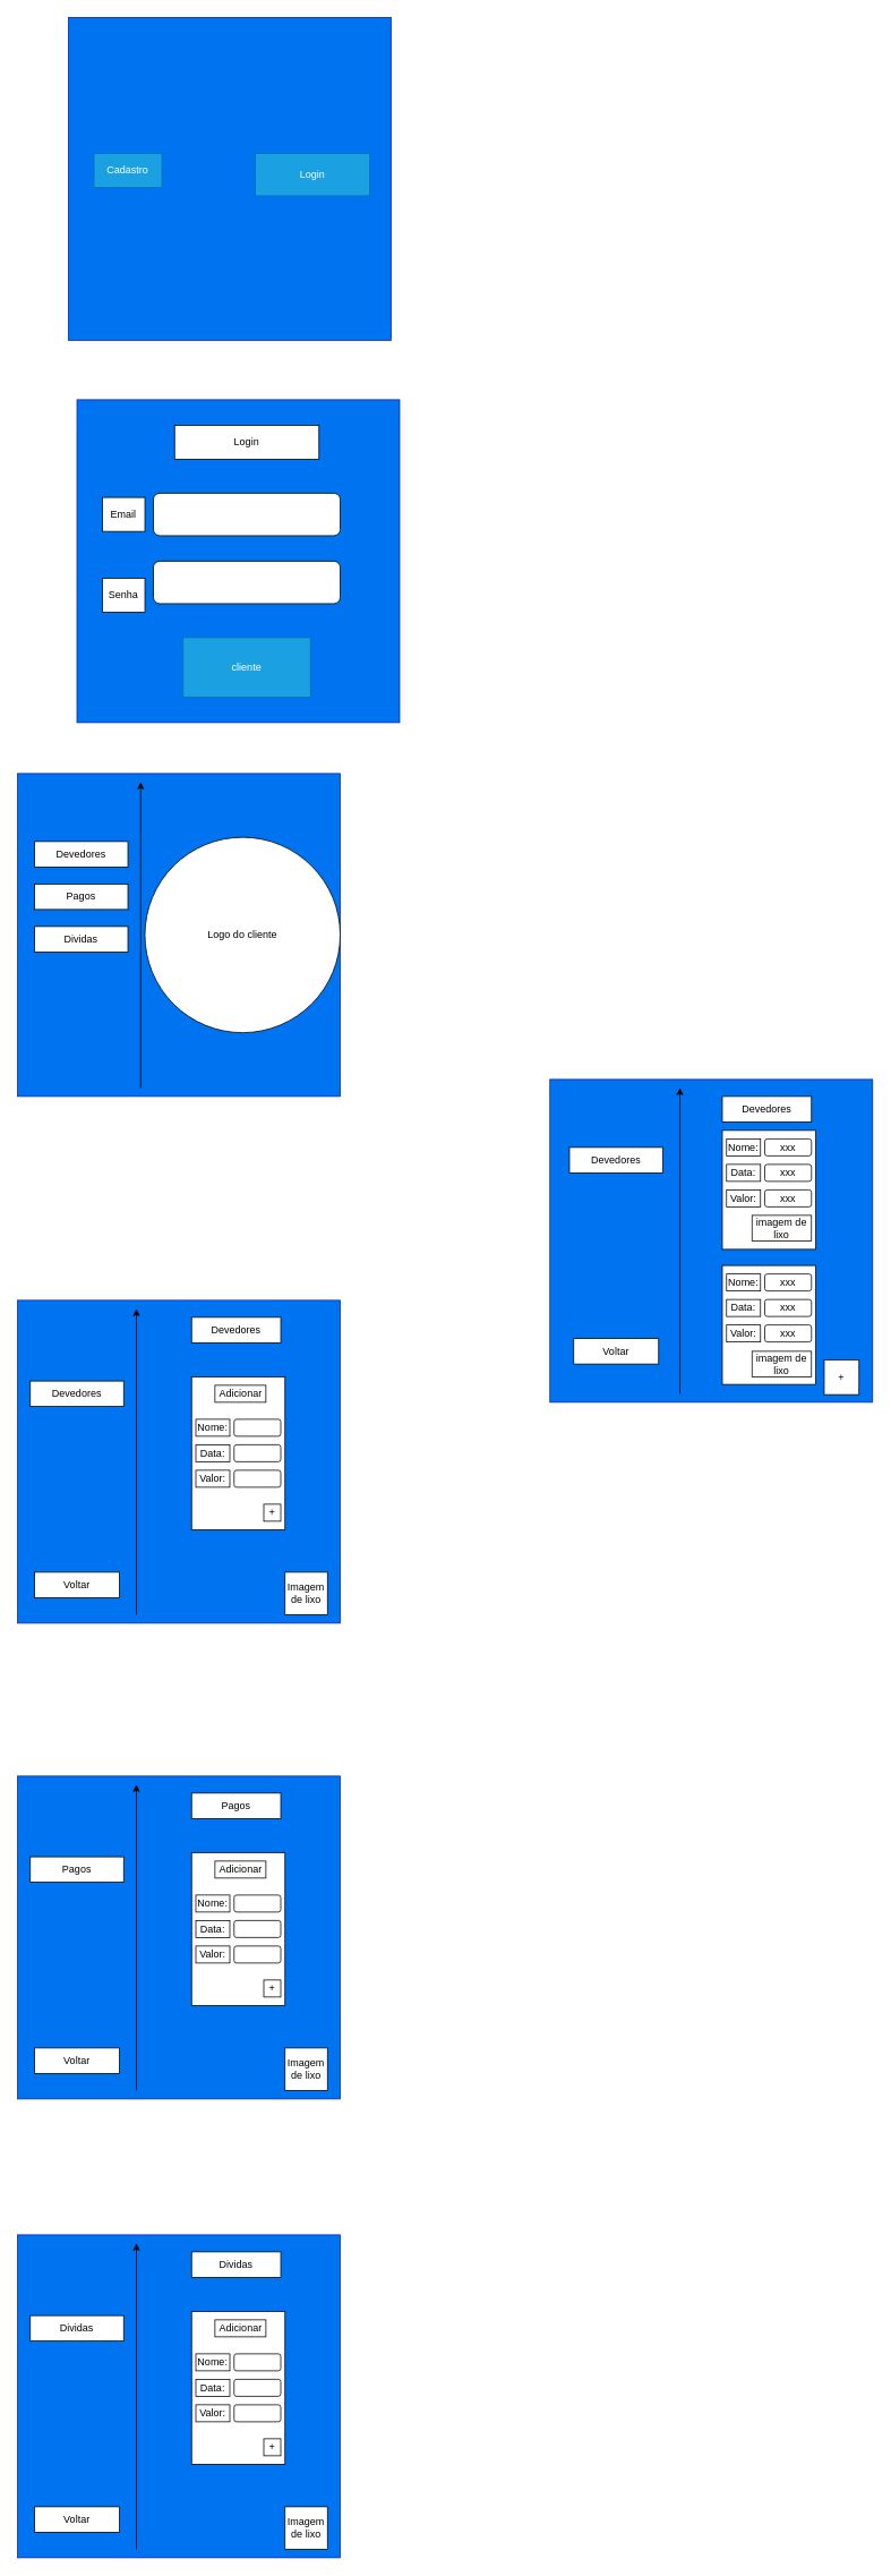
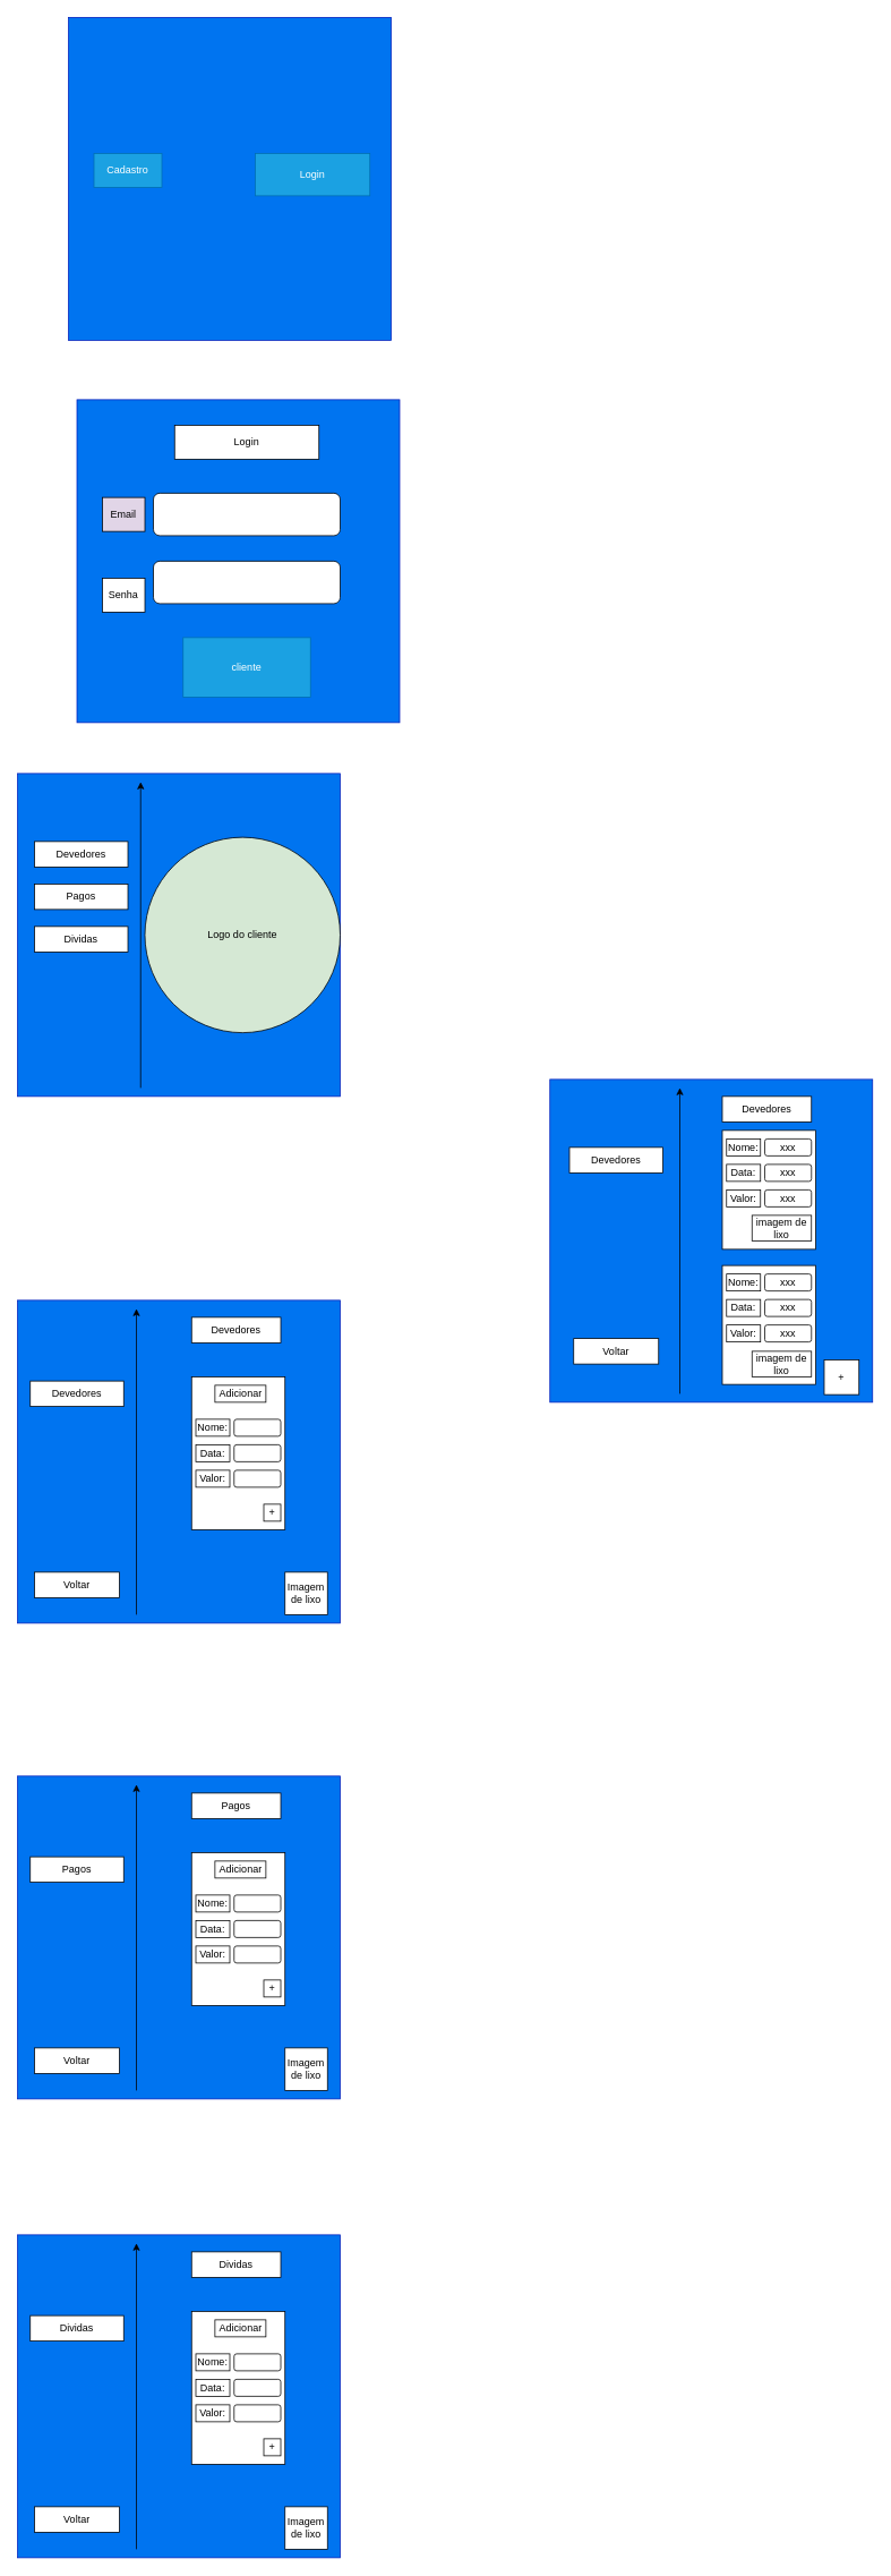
  <mxCell id="0" />
  <mxCell id="1" parent="0" />
  <mxCell id="2" value="" style="whiteSpace=wrap;html=1;aspect=fixed;fillColor=#0074f0;fontColor=#ffffff;strokeColor=#001DBC;" vertex="1" parent="1"><mxGeometry x="90" y="470" width="380" height="380" as="geometry" /></mxCell>
  <mxCell id="3" value="" style="rounded=1;whiteSpace=wrap;html=1;" vertex="1" parent="1"><mxGeometry x="180" y="580" width="220" height="50" as="geometry" /></mxCell>
  <mxCell id="4" value="" style="rounded=1;whiteSpace=wrap;html=1;" vertex="1" parent="1"><mxGeometry x="180" y="660" width="220" height="50" as="geometry" /></mxCell>
  <mxCell id="5" value="Login&lt;span style=&quot;color: rgba(0, 0, 0, 0); font-family: monospace; font-size: 0px; text-align: start; text-wrap: nowrap;&quot;&gt;%3CmxGraphModel%3E%3Croot%3E%3CmxCell%20id%3D%220%22%2F%3E%3CmxCell%20id%3D%221%22%20parent%3D%220%22%2F%3E%3CmxCell%20id%3D%222%22%20value%3D%22%22%20style%3D%22rounded%3D1%3BwhiteSpace%3Dwrap%3Bhtml%3D1%3B%22%20vertex%3D%221%22%20parent%3D%221%22%3E%3CmxGeometry%20x%3D%22360%22%20y%3D%22240%22%20width%3D%22220%22%20height%3D%2250%22%20as%3D%22geometry%22%2F%3E%3C%2FmxCell%3E%3C%2Froot%3E%3C%2FmxGraphModel%3E&lt;/span&gt;" style="rounded=0;whiteSpace=wrap;html=1;" vertex="1" parent="1"><mxGeometry x="205" y="500" width="170" height="40" as="geometry" /></mxCell>
  <mxCell id="6" value="Senha" style="rounded=0;whiteSpace=wrap;html=1;" vertex="1" parent="1"><mxGeometry x="120" y="680" width="50" height="40" as="geometry" /></mxCell>
- <mxCell id="7" value="Email" style="rounded=0;whiteSpace=wrap;html=1;" vertex="1" parent="1"><mxGeometry x="120" y="585" width="50" height="40" as="geometry" /></mxCell>
+ <mxCell id="7" value="Email" style="rounded=0;whiteSpace=wrap;html=1;fillColor=#e1d5e7;" vertex="1" parent="1"><mxGeometry x="120" y="585" width="50" height="40" as="geometry" /></mxCell>
  <mxCell id="8" value="cliente" style="rounded=0;whiteSpace=wrap;html=1;fillColor=#1ba1e2;fontColor=#ffffff;strokeColor=#006EAF;" vertex="1" parent="1"><mxGeometry x="215" y="750" width="150" height="70" as="geometry" /></mxCell>
  <mxCell id="9" value="" style="whiteSpace=wrap;html=1;aspect=fixed;fillColor=#0074f0;fontColor=#ffffff;strokeColor=#001DBC;" vertex="1" parent="1"><mxGeometry x="80" y="20" width="380" height="380" as="geometry" /></mxCell>
  <mxCell id="10" value="Cadastro" style="rounded=0;whiteSpace=wrap;html=1;fillColor=#1ba1e2;fontColor=#ffffff;strokeColor=#006EAF;" vertex="1" parent="1"><mxGeometry x="110" y="180" width="80" height="40" as="geometry" /></mxCell>
  <mxCell id="11" value="Login" style="rounded=0;whiteSpace=wrap;html=1;fillColor=#1ba1e2;fontColor=#ffffff;strokeColor=#006EAF;" vertex="1" parent="1"><mxGeometry x="300" y="180" width="135" height="50" as="geometry" /></mxCell>
  <mxCell id="12" value="" style="whiteSpace=wrap;html=1;aspect=fixed;fillColor=#0074f0;fontColor=#ffffff;strokeColor=#001DBC;" vertex="1" parent="1"><mxGeometry x="20" y="910" width="380" height="380" as="geometry" /></mxCell>
  <mxCell id="13" style="edgeStyle=orthogonalEdgeStyle;rounded=0;orthogonalLoop=1;jettySize=auto;html=1;" edge="1" parent="1"><mxGeometry relative="1" as="geometry"><mxPoint x="165" y="1280" as="sourcePoint" /><mxPoint x="165" y="920" as="targetPoint" /></mxGeometry></mxCell>
  <mxCell id="14" value="Devedores" style="rounded=0;whiteSpace=wrap;html=1;" vertex="1" parent="1"><mxGeometry x="40" y="990" width="110" height="30" as="geometry" /></mxCell>
  <mxCell id="15" value="Pagos" style="rounded=0;whiteSpace=wrap;html=1;" vertex="1" parent="1"><mxGeometry x="40" y="1040" width="110" height="30" as="geometry" /></mxCell>
  <mxCell id="16" value="Dividas" style="rounded=0;whiteSpace=wrap;html=1;" vertex="1" parent="1"><mxGeometry x="40" y="1090" width="110" height="30" as="geometry" /></mxCell>
- <mxCell id="17" value="Logo do cliente" style="ellipse;whiteSpace=wrap;html=1;aspect=fixed;" vertex="1" parent="1"><mxGeometry x="170" y="985" width="230" height="230" as="geometry" /></mxCell>
+ <mxCell id="17" value="Logo do cliente" style="ellipse;whiteSpace=wrap;html=1;aspect=fixed;fillColor=#d5e8d4;" vertex="1" parent="1"><mxGeometry x="170" y="985" width="230" height="230" as="geometry" /></mxCell>
  <mxCell id="18" value="" style="whiteSpace=wrap;html=1;aspect=fixed;fillColor=#0074f0;fontColor=#ffffff;strokeColor=#001DBC;" vertex="1" parent="1"><mxGeometry x="20" y="1530" width="380" height="380" as="geometry" /></mxCell>
  <mxCell id="19" value="Devedores" style="rounded=0;whiteSpace=wrap;html=1;" vertex="1" parent="1"><mxGeometry x="225" y="1550" width="105" height="30" as="geometry" /></mxCell>
  <mxCell id="20" value="" style="rounded=0;whiteSpace=wrap;html=1;" vertex="1" parent="1"><mxGeometry x="225" y="1620" width="110" height="180" as="geometry" /></mxCell>
  <mxCell id="21" value="Adicionar" style="rounded=0;whiteSpace=wrap;html=1;" vertex="1" parent="1"><mxGeometry x="252.5" y="1630" width="60" height="20" as="geometry" /></mxCell>
  <mxCell id="22" value="Nome:" style="rounded=0;whiteSpace=wrap;html=1;" vertex="1" parent="1"><mxGeometry x="230" y="1670" width="40" height="20" as="geometry" /></mxCell>
  <mxCell id="23" value="" style="rounded=1;whiteSpace=wrap;html=1;" vertex="1" parent="1"><mxGeometry x="275" y="1670" width="55" height="20" as="geometry" /></mxCell>
  <mxCell id="24" value="Data:" style="rounded=0;whiteSpace=wrap;html=1;" vertex="1" parent="1"><mxGeometry x="230" y="1700" width="40" height="20" as="geometry" /></mxCell>
  <mxCell id="25" value="" style="rounded=1;whiteSpace=wrap;html=1;" vertex="1" parent="1"><mxGeometry x="275" y="1700" width="55" height="20" as="geometry" /></mxCell>
  <mxCell id="26" value="Valor:" style="rounded=0;whiteSpace=wrap;html=1;" vertex="1" parent="1"><mxGeometry x="230" y="1730" width="40" height="20" as="geometry" /></mxCell>
  <mxCell id="27" value="" style="rounded=1;whiteSpace=wrap;html=1;" vertex="1" parent="1"><mxGeometry x="275" y="1730" width="55" height="20" as="geometry" /></mxCell>
  <mxCell id="28" value="+" style="whiteSpace=wrap;html=1;aspect=fixed;" vertex="1" parent="1"><mxGeometry x="310" y="1770" width="20" height="20" as="geometry" /></mxCell>
  <mxCell id="29" value="Imagem de lixo" style="whiteSpace=wrap;html=1;aspect=fixed;" vertex="1" parent="1"><mxGeometry x="335" y="1850" width="50" height="50" as="geometry" /></mxCell>
  <mxCell id="30" style="edgeStyle=orthogonalEdgeStyle;rounded=0;orthogonalLoop=1;jettySize=auto;html=1;" edge="1" parent="1"><mxGeometry relative="1" as="geometry"><mxPoint x="160" y="1900" as="sourcePoint" /><mxPoint x="160" y="1540" as="targetPoint" /></mxGeometry></mxCell>
  <mxCell id="31" value="Voltar" style="rounded=0;whiteSpace=wrap;html=1;" vertex="1" parent="1"><mxGeometry x="40" y="1850" width="100" height="30" as="geometry" /></mxCell>
  <mxCell id="32" value="Devedores" style="rounded=0;whiteSpace=wrap;html=1;" vertex="1" parent="1"><mxGeometry x="35" y="1625" width="110" height="30" as="geometry" /></mxCell>
  <mxCell id="33" value="" style="whiteSpace=wrap;html=1;aspect=fixed;fillColor=#0074f0;fontColor=#ffffff;strokeColor=#001DBC;" vertex="1" parent="1"><mxGeometry x="20" y="2090" width="380" height="380" as="geometry" /></mxCell>
  <mxCell id="34" value="Pagos" style="rounded=0;whiteSpace=wrap;html=1;" vertex="1" parent="1"><mxGeometry x="225" y="2110" width="105" height="30" as="geometry" /></mxCell>
  <mxCell id="35" value="" style="rounded=0;whiteSpace=wrap;html=1;" vertex="1" parent="1"><mxGeometry x="225" y="2180" width="110" height="180" as="geometry" /></mxCell>
  <mxCell id="36" value="Adicionar" style="rounded=0;whiteSpace=wrap;html=1;" vertex="1" parent="1"><mxGeometry x="252.5" y="2190" width="60" height="20" as="geometry" /></mxCell>
  <mxCell id="37" value="Nome:" style="rounded=0;whiteSpace=wrap;html=1;" vertex="1" parent="1"><mxGeometry x="230" y="2230" width="40" height="20" as="geometry" /></mxCell>
  <mxCell id="38" value="" style="rounded=1;whiteSpace=wrap;html=1;" vertex="1" parent="1"><mxGeometry x="275" y="2230" width="55" height="20" as="geometry" /></mxCell>
  <mxCell id="39" value="Data:" style="rounded=0;whiteSpace=wrap;html=1;" vertex="1" parent="1"><mxGeometry x="230" y="2260" width="40" height="20" as="geometry" /></mxCell>
  <mxCell id="40" value="" style="rounded=1;whiteSpace=wrap;html=1;" vertex="1" parent="1"><mxGeometry x="275" y="2260" width="55" height="20" as="geometry" /></mxCell>
  <mxCell id="41" value="Valor:" style="rounded=0;whiteSpace=wrap;html=1;" vertex="1" parent="1"><mxGeometry x="230" y="2290" width="40" height="20" as="geometry" /></mxCell>
  <mxCell id="42" value="" style="rounded=1;whiteSpace=wrap;html=1;" vertex="1" parent="1"><mxGeometry x="275" y="2290" width="55" height="20" as="geometry" /></mxCell>
  <mxCell id="43" value="+" style="whiteSpace=wrap;html=1;aspect=fixed;" vertex="1" parent="1"><mxGeometry x="310" y="2330" width="20" height="20" as="geometry" /></mxCell>
  <mxCell id="44" value="Imagem de lixo" style="whiteSpace=wrap;html=1;aspect=fixed;" vertex="1" parent="1"><mxGeometry x="335" y="2410" width="50" height="50" as="geometry" /></mxCell>
  <mxCell id="45" style="edgeStyle=orthogonalEdgeStyle;rounded=0;orthogonalLoop=1;jettySize=auto;html=1;" edge="1" parent="1"><mxGeometry relative="1" as="geometry"><mxPoint x="160" y="2460" as="sourcePoint" /><mxPoint x="160" y="2100" as="targetPoint" /></mxGeometry></mxCell>
  <mxCell id="46" value="Voltar" style="rounded=0;whiteSpace=wrap;html=1;" vertex="1" parent="1"><mxGeometry x="40" y="2410" width="100" height="30" as="geometry" /></mxCell>
  <mxCell id="47" value="Pagos" style="rounded=0;whiteSpace=wrap;html=1;" vertex="1" parent="1"><mxGeometry x="35" y="2185" width="110" height="30" as="geometry" /></mxCell>
  <mxCell id="48" value="" style="whiteSpace=wrap;html=1;aspect=fixed;fillColor=#0074f0;fontColor=#ffffff;strokeColor=#001DBC;" vertex="1" parent="1"><mxGeometry x="20" y="2630" width="380" height="380" as="geometry" /></mxCell>
  <mxCell id="49" value="Dividas" style="rounded=0;whiteSpace=wrap;html=1;" vertex="1" parent="1"><mxGeometry x="225" y="2650" width="105" height="30" as="geometry" /></mxCell>
  <mxCell id="50" value="" style="rounded=0;whiteSpace=wrap;html=1;" vertex="1" parent="1"><mxGeometry x="225" y="2720" width="110" height="180" as="geometry" /></mxCell>
  <mxCell id="51" value="Adicionar" style="rounded=0;whiteSpace=wrap;html=1;" vertex="1" parent="1"><mxGeometry x="252.5" y="2730" width="60" height="20" as="geometry" /></mxCell>
  <mxCell id="52" value="Nome:" style="rounded=0;whiteSpace=wrap;html=1;" vertex="1" parent="1"><mxGeometry x="230" y="2770" width="40" height="20" as="geometry" /></mxCell>
  <mxCell id="53" value="" style="rounded=1;whiteSpace=wrap;html=1;" vertex="1" parent="1"><mxGeometry x="275" y="2770" width="55" height="20" as="geometry" /></mxCell>
  <mxCell id="54" value="Data:" style="rounded=0;whiteSpace=wrap;html=1;" vertex="1" parent="1"><mxGeometry x="230" y="2800" width="40" height="20" as="geometry" /></mxCell>
  <mxCell id="55" value="" style="rounded=1;whiteSpace=wrap;html=1;" vertex="1" parent="1"><mxGeometry x="275" y="2800" width="55" height="20" as="geometry" /></mxCell>
  <mxCell id="56" value="Valor:" style="rounded=0;whiteSpace=wrap;html=1;" vertex="1" parent="1"><mxGeometry x="230" y="2830" width="40" height="20" as="geometry" /></mxCell>
  <mxCell id="57" value="" style="rounded=1;whiteSpace=wrap;html=1;" vertex="1" parent="1"><mxGeometry x="275" y="2830" width="55" height="20" as="geometry" /></mxCell>
  <mxCell id="58" value="+" style="whiteSpace=wrap;html=1;aspect=fixed;" vertex="1" parent="1"><mxGeometry x="310" y="2870" width="20" height="20" as="geometry" /></mxCell>
  <mxCell id="59" value="Imagem de lixo" style="whiteSpace=wrap;html=1;aspect=fixed;" vertex="1" parent="1"><mxGeometry x="335" y="2950" width="50" height="50" as="geometry" /></mxCell>
  <mxCell id="60" style="edgeStyle=orthogonalEdgeStyle;rounded=0;orthogonalLoop=1;jettySize=auto;html=1;" edge="1" parent="1"><mxGeometry relative="1" as="geometry"><mxPoint x="160" y="3000" as="sourcePoint" /><mxPoint x="160" y="2640" as="targetPoint" /></mxGeometry></mxCell>
  <mxCell id="61" value="Voltar" style="rounded=0;whiteSpace=wrap;html=1;" vertex="1" parent="1"><mxGeometry x="40" y="2950" width="100" height="30" as="geometry" /></mxCell>
  <mxCell id="62" value="Dividas" style="rounded=0;whiteSpace=wrap;html=1;" vertex="1" parent="1"><mxGeometry x="35" y="2725" width="110" height="30" as="geometry" /></mxCell>
  <mxCell id="63" value="" style="whiteSpace=wrap;html=1;aspect=fixed;fillColor=#0074f0;fontColor=#ffffff;strokeColor=#001DBC;" vertex="1" parent="1"><mxGeometry x="647" y="1270" width="380" height="380" as="geometry" /></mxCell>
  <mxCell id="64" style="edgeStyle=orthogonalEdgeStyle;rounded=0;orthogonalLoop=1;jettySize=auto;html=1;" edge="1" parent="1"><mxGeometry relative="1" as="geometry"><mxPoint x="800" y="1640" as="sourcePoint" /><mxPoint x="800" y="1280" as="targetPoint" /></mxGeometry></mxCell>
  <mxCell id="65" value="Voltar" style="rounded=0;whiteSpace=wrap;html=1;" vertex="1" parent="1"><mxGeometry x="675" y="1575" width="100" height="30" as="geometry" /></mxCell>
  <mxCell id="66" value="Devedores" style="rounded=0;whiteSpace=wrap;html=1;" vertex="1" parent="1"><mxGeometry x="670" y="1350" width="110" height="30" as="geometry" /></mxCell>
  <mxCell id="67" value="Devedores" style="rounded=0;whiteSpace=wrap;html=1;" vertex="1" parent="1"><mxGeometry x="850" y="1290" width="105" height="30" as="geometry" /></mxCell>
  <mxCell id="68" value="" style="rounded=0;whiteSpace=wrap;html=1;" vertex="1" parent="1"><mxGeometry x="850" y="1330" width="110" height="140" as="geometry" /></mxCell>
  <mxCell id="69" value="Nome:" style="rounded=0;whiteSpace=wrap;html=1;" vertex="1" parent="1"><mxGeometry x="855" y="1340" width="40" height="20" as="geometry" /></mxCell>
  <mxCell id="70" value="xxx" style="rounded=1;whiteSpace=wrap;html=1;" vertex="1" parent="1"><mxGeometry x="900" y="1340" width="55" height="20" as="geometry" /></mxCell>
  <mxCell id="71" value="Data:" style="rounded=0;whiteSpace=wrap;html=1;" vertex="1" parent="1"><mxGeometry x="855" y="1370" width="40" height="20" as="geometry" /></mxCell>
  <mxCell id="72" value="xxx" style="rounded=1;whiteSpace=wrap;html=1;" vertex="1" parent="1"><mxGeometry x="900" y="1370" width="55" height="20" as="geometry" /></mxCell>
  <mxCell id="73" value="Valor:" style="rounded=0;whiteSpace=wrap;html=1;" vertex="1" parent="1"><mxGeometry x="855" y="1400" width="40" height="20" as="geometry" /></mxCell>
  <mxCell id="74" value="xxx" style="rounded=1;whiteSpace=wrap;html=1;" vertex="1" parent="1"><mxGeometry x="900" y="1400" width="55" height="20" as="geometry" /></mxCell>
  <mxCell id="75" value="+" style="whiteSpace=wrap;html=1;aspect=fixed;" vertex="1" parent="1"><mxGeometry x="970" y="1600" width="41" height="41" as="geometry" /></mxCell>
  <mxCell id="76" style="edgeStyle=orthogonalEdgeStyle;rounded=0;orthogonalLoop=1;jettySize=auto;html=1;exitX=0.5;exitY=1;exitDx=0;exitDy=0;" edge="1" parent="1" source="68" target="68"><mxGeometry relative="1" as="geometry" /></mxCell>
  <mxCell id="77" value="" style="rounded=0;whiteSpace=wrap;html=1;" vertex="1" parent="1"><mxGeometry x="850" y="1489" width="110" height="140" as="geometry" /></mxCell>
  <mxCell id="78" value="Nome:" style="rounded=0;whiteSpace=wrap;html=1;" vertex="1" parent="1"><mxGeometry x="855" y="1499" width="40" height="20" as="geometry" /></mxCell>
  <mxCell id="79" value="xxx" style="rounded=1;whiteSpace=wrap;html=1;" vertex="1" parent="1"><mxGeometry x="900" y="1499" width="55" height="20" as="geometry" /></mxCell>
  <mxCell id="80" value="Data:" style="rounded=0;whiteSpace=wrap;html=1;" vertex="1" parent="1"><mxGeometry x="855" y="1529" width="40" height="20" as="geometry" /></mxCell>
  <mxCell id="81" value="xxx" style="rounded=1;whiteSpace=wrap;html=1;" vertex="1" parent="1"><mxGeometry x="900" y="1529" width="55" height="20" as="geometry" /></mxCell>
  <mxCell id="82" value="Valor:" style="rounded=0;whiteSpace=wrap;html=1;" vertex="1" parent="1"><mxGeometry x="855" y="1559" width="40" height="20" as="geometry" /></mxCell>
  <mxCell id="83" value="xxx" style="rounded=1;whiteSpace=wrap;html=1;" vertex="1" parent="1"><mxGeometry x="900" y="1559" width="55" height="20" as="geometry" /></mxCell>
  <mxCell id="84" style="edgeStyle=orthogonalEdgeStyle;rounded=0;orthogonalLoop=1;jettySize=auto;html=1;exitX=0.5;exitY=1;exitDx=0;exitDy=0;" edge="1" parent="1" source="77" target="77"><mxGeometry relative="1" as="geometry" /></mxCell>
  <mxCell id="85" value="imagem de lixo" style="rounded=0;whiteSpace=wrap;html=1;" vertex="1" parent="1"><mxGeometry x="885" y="1430" width="70" height="30" as="geometry" /></mxCell>
  <mxCell id="86" value="imagem de lixo" style="rounded=0;whiteSpace=wrap;html=1;" vertex="1" parent="1"><mxGeometry x="885" y="1590" width="70" height="30" as="geometry" /></mxCell>
